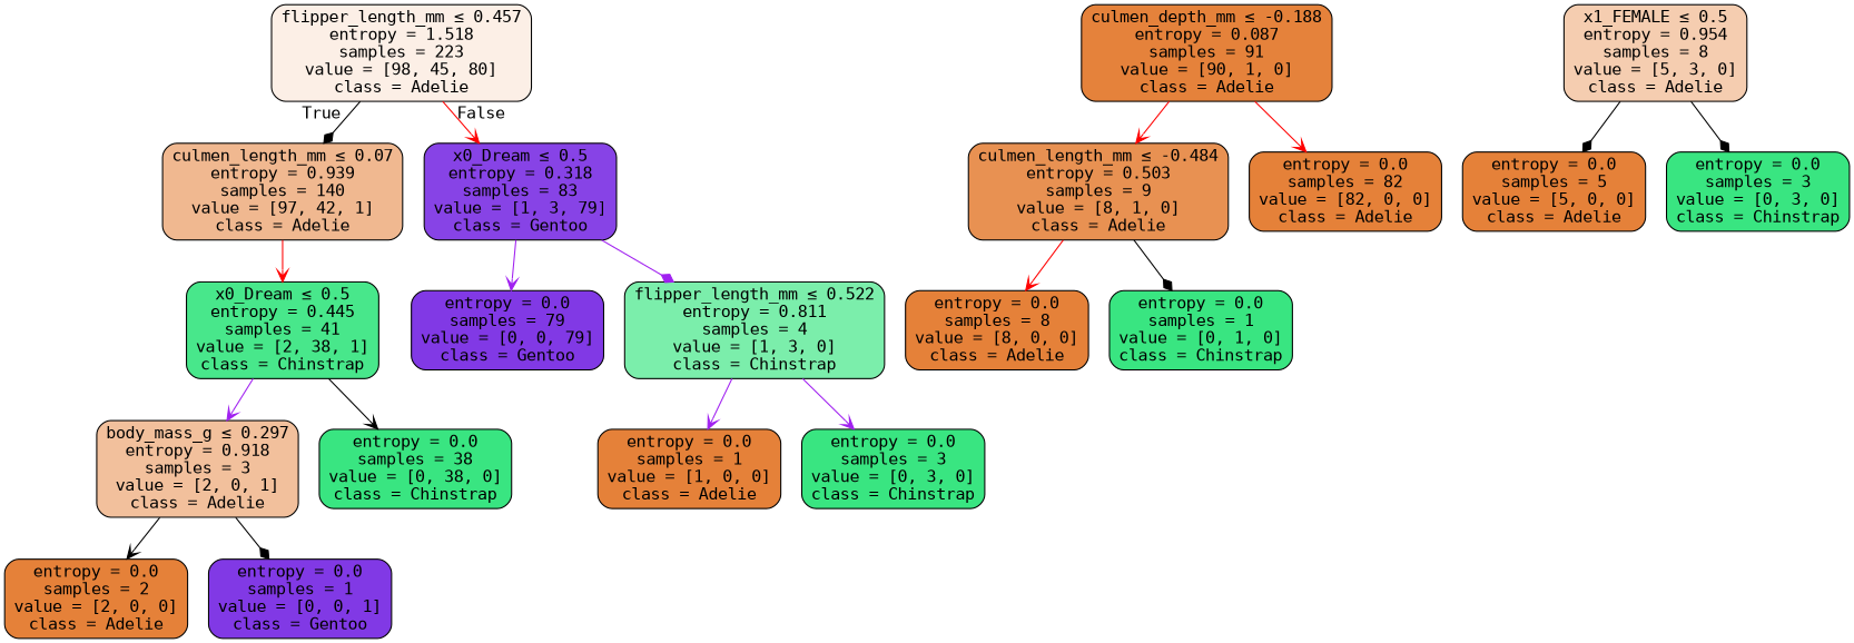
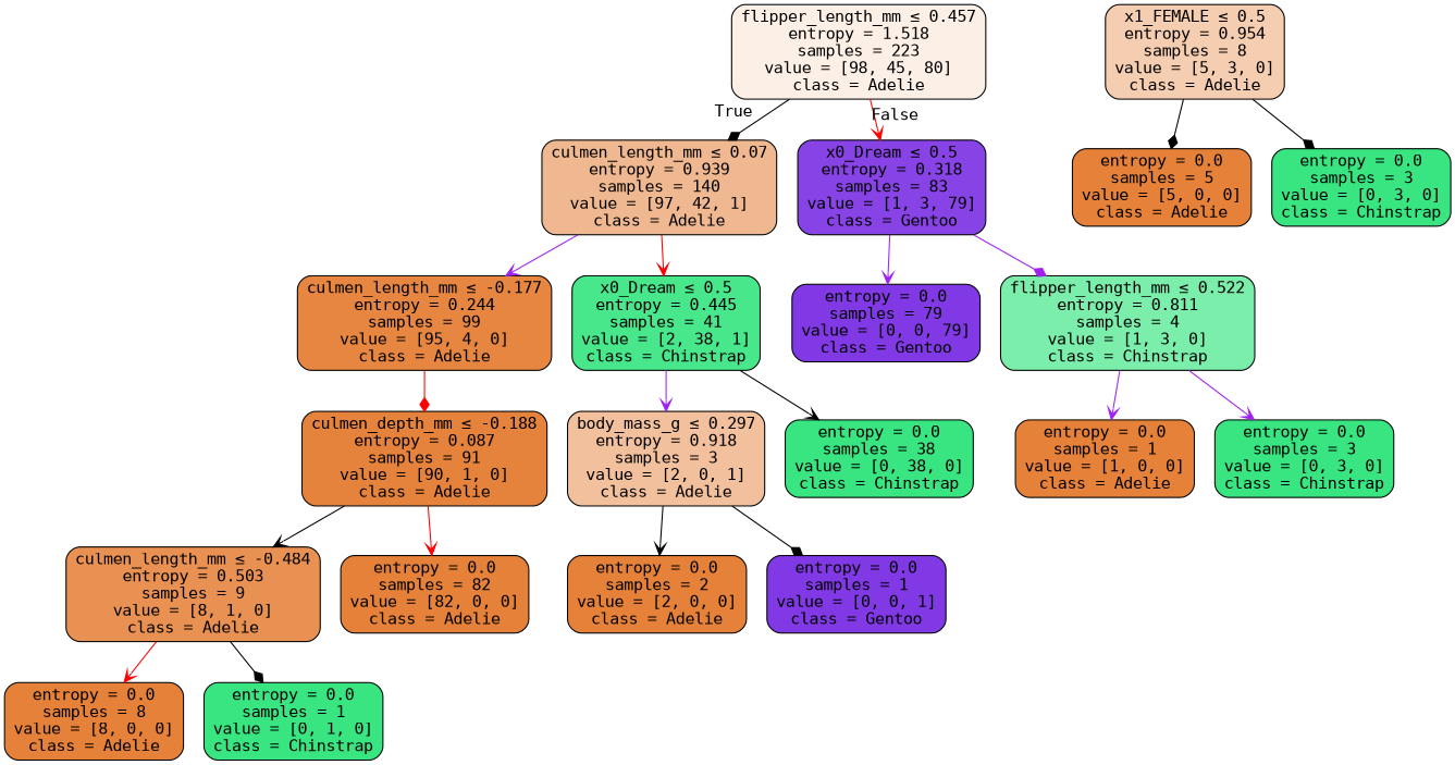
  digraph {
    fontname="DejaVu Sans Mono"
    node [color=black fillcolor="#e58139" fontname="DejaVu Sans Mono" shape=box style="filled, rounded"]
    edge [arrowhead=vee color=black fontname="DejaVu Sans Mono"]
    n1 [fillcolor="#fcefe6" label=<flipper_length_mm &le; 0.457<br/>entropy = 1.518<br/>samples = 223<br/>value = [98, 45, 80]<br/>class = Adelie>]
    n2 [fillcolor="#f0b890" label=<culmen_length_mm &le; 0.07<br/>entropy = 0.939<br/>samples = 140<br/>value = [97, 42, 1]<br/>class = Adelie>]
    n3 [fillcolor="#8743e6" label=<x0_Dream &le; 0.5<br/>entropy = 0.318<br/>samples = 83<br/>value = [1, 3, 79]<br/>class = Gentoo>]
+   n4 [fillcolor="#e68641" label=<culmen_length_mm &le; -0.177<br/>entropy = 0.244<br/>samples = 99<br/>value = [95, 4, 0]<br/>class = Adelie>]
    n5 [fillcolor="#48e78b" label=<x0_Dream &le; 0.5<br/>entropy = 0.445<br/>samples = 41<br/>value = [2, 38, 1]<br/>class = Chinstrap>]
    n6 [fillcolor="#8139e5" label=<entropy = 0.0<br/>samples = 79<br/>value = [0, 0, 79]<br/>class = Gentoo>]
    n7 [fillcolor="#7beeab" label=<flipper_length_mm &le; 0.522<br/>entropy = 0.811<br/>samples = 4<br/>value = [1, 3, 0]<br/>class = Chinstrap>]
    n8 [fillcolor="#e5823b" label=<culmen_depth_mm &le; -0.188<br/>entropy = 0.087<br/>samples = 91<br/>value = [90, 1, 0]<br/>class = Adelie>]
    n9 [fillcolor="#f2c09c" label=<body_mass_g &le; 0.297<br/>entropy = 0.918<br/>samples = 3<br/>value = [2, 0, 1]<br/>class = Adelie>]
    n10 [fillcolor="#39e581" label=<entropy = 0.0<br/>samples = 38<br/>value = [0, 38, 0]<br/>class = Chinstrap>]
    n11 [fillcolor="#e89152" label=<culmen_length_mm &le; -0.484<br/>entropy = 0.503<br/>samples = 9<br/>value = [8, 1, 0]<br/>class = Adelie>]
    n12 [label=<entropy = 0.0<br/>samples = 82<br/>value = [82, 0, 0]<br/>class = Adelie>]
    n13 [fillcolor="#f5cdb0" label=<x1_FEMALE &le; 0.5<br/>entropy = 0.954<br/>samples = 8<br/>value = [5, 3, 0]<br/>class = Adelie>]
    n14 [label=<entropy = 0.0<br/>samples = 5<br/>value = [5, 0, 0]<br/>class = Adelie>]
    n15 [fillcolor="#39e581" label=<entropy = 0.0<br/>samples = 3<br/>value = [0, 3, 0]<br/>class = Chinstrap>]
    n16 [label=<entropy = 0.0<br/>samples = 8<br/>value = [8, 0, 0]<br/>class = Adelie>]
    n17 [fillcolor="#39e581" label=<entropy = 0.0<br/>samples = 1<br/>value = [0, 1, 0]<br/>class = Chinstrap>]
    n18 [label=<entropy = 0.0<br/>samples = 2<br/>value = [2, 0, 0]<br/>class = Adelie>]
    n19 [fillcolor="#8139e5" label=<entropy = 0.0<br/>samples = 1<br/>value = [0, 0, 1]<br/>class = Gentoo>]
    n20 [label=<entropy = 0.0<br/>samples = 1<br/>value = [1, 0, 0]<br/>class = Adelie>]
    n21 [fillcolor="#39e581" label=<entropy = 0.0<br/>samples = 3<br/>value = [0, 3, 0]<br/>class = Chinstrap>]
    n1 -> n2 [arrowhead=diamond headlabel=True labelangle=45 labeldistance=2.5]
    n1 -> n3 [color=red headlabel=False labelangle=-45 labeldistance=2.5]
+   n2 -> n4 [color=purple]
    n2 -> n5 [color=red]
    n3 -> n6 [color=purple]
    n3 -> n7 [arrowhead=diamond color=purple]
+   n4 -> n8 [arrowhead=diamond color=red]
    n5 -> n9 [color=purple]
    n5 -> n10
    n7 -> n20 [color=purple]
    n7 -> n21 [color=purple]
-   n8 -> n11 [color=red]
+   n8 -> n11
    n8 -> n12 [color=red]
    n9 -> n18
    n9 -> n19 [arrowhead=diamond]
    n11 -> n16 [color=red]
    n11 -> n17 [arrowhead=diamond]
    n13 -> n14 [arrowhead=diamond]
    n13 -> n15 [arrowhead=diamond]
  }
